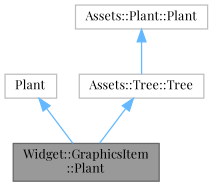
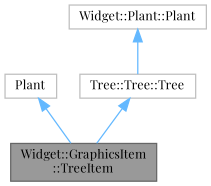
  digraph {
    fontname="Playfair Display"
    node [color=grey75 fillcolor=white fontname="Playfair Display" fontsize=10 shape=box style=filled]
    edge [color=steelblue1 dir=back fontname="Playfair Display" fontsize=10 labelfontname=Helvetica labelfontsize=10 style=solid]
-   n1 [color=gray40 fillcolor=grey60 fontcolor=black height=0.2 label="Widget::GraphicsItem\l::Plant" width=0.4]
+   n1 [color=gray40 fillcolor=grey60 fontcolor=black height=0.2 label="Widget::GraphicsItem\l::TreeItem" width=0.4]
    n2 [height=0.2 label=Plant width=0.4]
-   n3 [height=0.2 label="Assets::Tree::Tree" width=0.4]
-   n4 [height=0.2 label="Assets::Plant::Plant" width=0.4]
+   n3 [height=0.2 label="Tree::Tree::Tree" width=0.4]
+   n4 [height=0.2 label="Widget::Plant::Plant" width=0.4]
    n2 -> n1
    n3 -> n1
    n4 -> n3
  }
